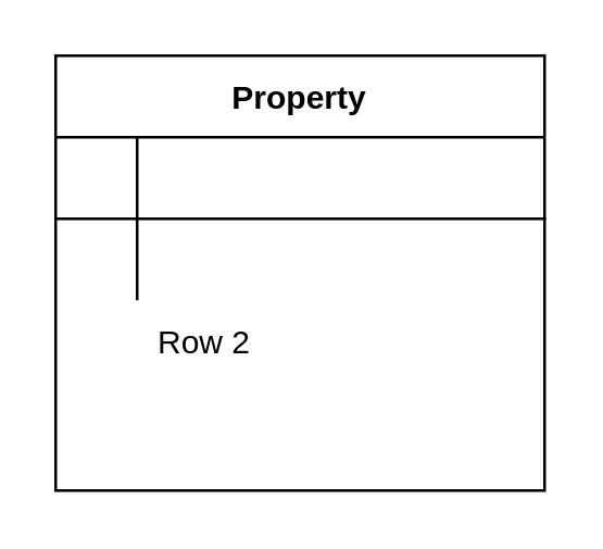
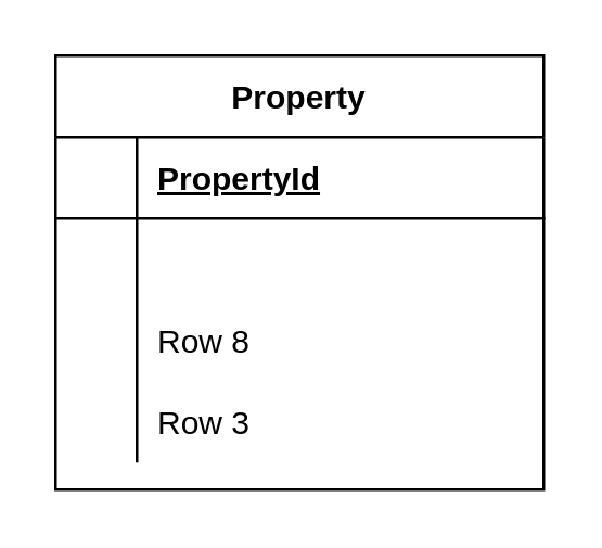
  <mxCell id="0" />
  <mxCell id="1" parent="0" />
  <mxCell id="2" value="Property" style="shape=table;startSize=30;container=1;collapsible=1;childLayout=tableLayout;fixedRows=1;rowLines=0;fontStyle=1;align=center;resizeLast=1;" vertex="1" parent="1"><mxGeometry x="20" y="20" width="180" height="160" as="geometry" /></mxCell>
  <mxCell id="3" value="" style="shape=partialRectangle;collapsible=0;dropTarget=0;pointerEvents=0;fillColor=none;top=0;left=0;bottom=1;right=0;points=[[0,0.5],[1,0.5]];portConstraint=eastwest;" vertex="1" parent="2"><mxGeometry y="30" width="180" height="30" as="geometry" /></mxCell>
+ <mxCell id="4" value="PropertyId" style="shape=partialRectangle;connectable=0;fillColor=none;top=0;left=0;bottom=0;right=0;align=left;spacingLeft=6;fontStyle=5;overflow=hidden;" vertex="1" parent="3"><mxGeometry x="30" width="150" height="30" as="geometry" /></mxCell>
  <mxCell id="5" value="" style="shape=partialRectangle;collapsible=0;dropTarget=0;pointerEvents=0;fillColor=none;top=0;left=0;bottom=0;right=0;points=[[0,0.5],[1,0.5]];portConstraint=eastwest;" vertex="1" parent="2"><mxGeometry y="60" width="180" height="30" as="geometry" /></mxCell>
  <mxCell id="6" value="" style="shape=partialRectangle;connectable=0;fillColor=none;top=0;left=0;bottom=0;right=0;editable=1;overflow=hidden;" vertex="1" parent="5"><mxGeometry width="30" height="30" as="geometry" /></mxCell>
  <mxCell id="7" value="" style="shape=partialRectangle;collapsible=0;dropTarget=0;pointerEvents=0;fillColor=none;top=0;left=0;bottom=0;right=0;points=[[0,0.5],[1,0.5]];portConstraint=eastwest;" vertex="1" parent="2"><mxGeometry y="90" width="180" height="30" as="geometry" /></mxCell>
  <mxCell id="8" value="" style="shape=partialRectangle;connectable=0;fillColor=none;top=0;left=0;bottom=0;right=0;editable=1;overflow=hidden;" vertex="1" parent="7"><mxGeometry width="30" height="30" as="geometry" /></mxCell>
- <mxCell id="9" value="Row 2" style="shape=partialRectangle;connectable=0;fillColor=none;top=0;left=0;bottom=0;right=0;align=left;spacingLeft=6;overflow=hidden;" vertex="1" parent="7"><mxGeometry x="30" width="150" height="30" as="geometry" /></mxCell>
+ <mxCell id="9" value="Row 8" style="shape=partialRectangle;connectable=0;fillColor=none;top=0;left=0;bottom=0;right=0;align=left;spacingLeft=6;overflow=hidden;" vertex="1" parent="7"><mxGeometry x="30" width="150" height="30" as="geometry" /></mxCell>
  <mxCell id="10" value="" style="shape=partialRectangle;collapsible=0;dropTarget=0;pointerEvents=0;fillColor=none;top=0;left=0;bottom=0;right=0;points=[[0,0.5],[1,0.5]];portConstraint=eastwest;" vertex="1" parent="2"><mxGeometry y="120" width="180" height="30" as="geometry" /></mxCell>
  <mxCell id="11" value="" style="shape=partialRectangle;connectable=0;fillColor=none;top=0;left=0;bottom=0;right=0;editable=1;overflow=hidden;" vertex="1" parent="10"><mxGeometry width="30" height="30" as="geometry" /></mxCell>
+ <mxCell id="12" value="Row 3" style="shape=partialRectangle;connectable=0;fillColor=none;top=0;left=0;bottom=0;right=0;align=left;spacingLeft=6;overflow=hidden;" vertex="1" parent="10"><mxGeometry x="30" width="150" height="30" as="geometry" /></mxCell>
